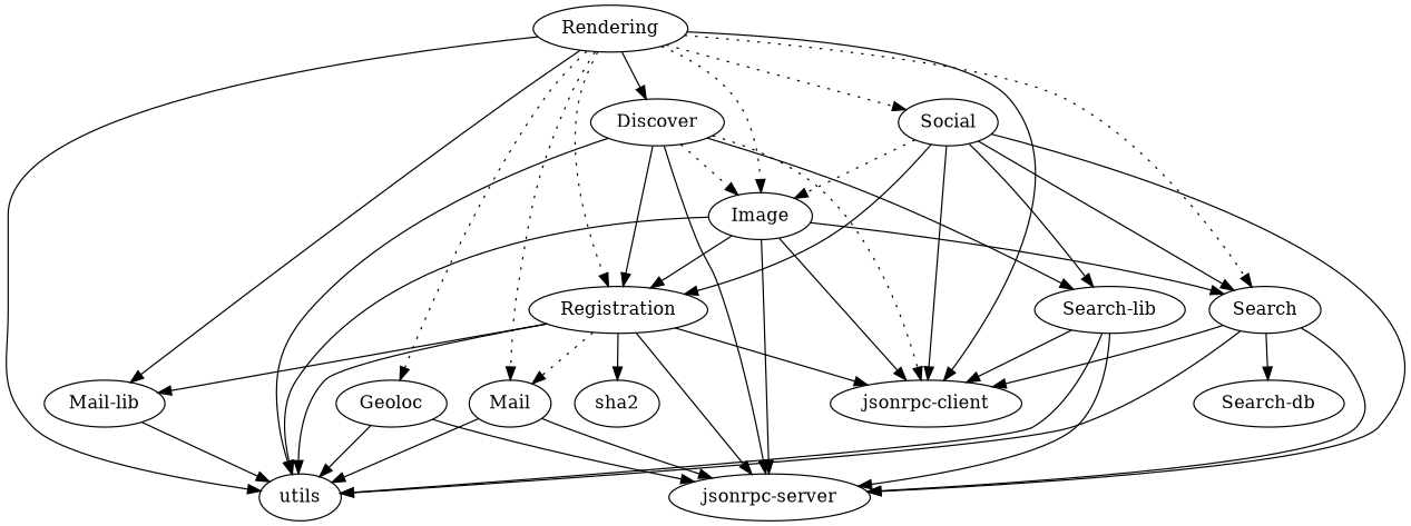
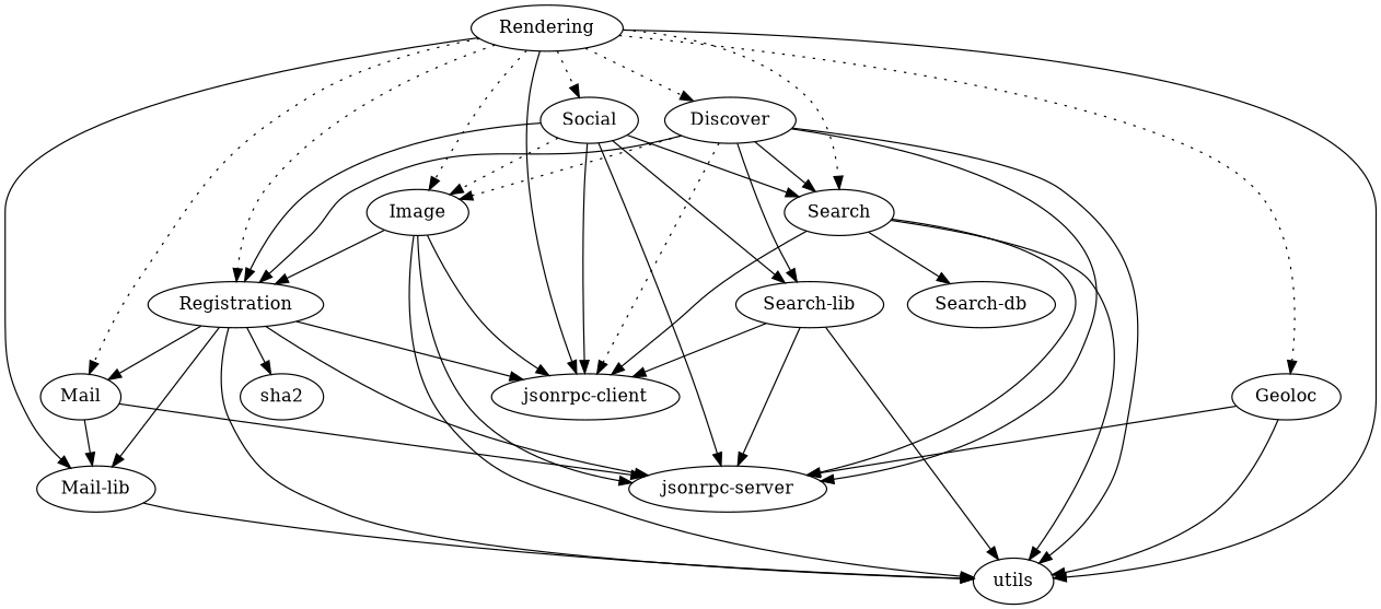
  digraph {
    Mail
    utils
    "jsonrpc-server"
    "Mail-lib"
    Registration
    "jsonrpc-client"
    sha2
    Image
    Social
    Search
    "Search-lib"
    "Search-db"
    Discover
    Geoloc
    Rendering
-   Mail -> utils
+   Mail -> "Mail-lib"
    Mail -> "jsonrpc-server"
    "Mail-lib" -> utils
-   Registration -> Mail [style=dotted]
+   Registration -> Mail [style=solid]
    Registration -> utils
    Registration -> "jsonrpc-server"
    Registration -> "Mail-lib"
    Registration -> "jsonrpc-client"
    Registration -> sha2
    Image -> utils
    Image -> "jsonrpc-server"
    Image -> Registration
    Image -> "jsonrpc-client"
    Social -> "jsonrpc-server"
    Social -> Registration
    Social -> "jsonrpc-client"
    Social -> Image [style=dotted]
    Social -> Search
    Social -> "Search-lib"
    Search -> utils
    Search -> "jsonrpc-server"
    Search -> "jsonrpc-client"
    Search -> "Search-db"
    "Search-lib" -> utils
    "Search-lib" -> "jsonrpc-server"
    "Search-lib" -> "jsonrpc-client"
    Discover -> utils
    Discover -> "jsonrpc-server"
    Discover -> Registration
    Discover -> "jsonrpc-client" [style=dotted]
    Discover -> Image [style=dotted]
-   Image -> Search
+   Discover -> Search
    Discover -> "Search-lib"
    Geoloc -> utils
    Geoloc -> "jsonrpc-server"
    Rendering -> Mail [style=dotted]
    Rendering -> utils
    Rendering -> "Mail-lib"
    Rendering -> Registration [style=dotted]
    Rendering -> "jsonrpc-client"
    Rendering -> Image [style=dotted]
    Rendering -> Social [style=dotted]
    Rendering -> Search [style=dotted]
-   Rendering -> Discover [style=solid]
+   Rendering -> Discover [style=dotted]
    Rendering -> Geoloc [style=dotted]
  }
